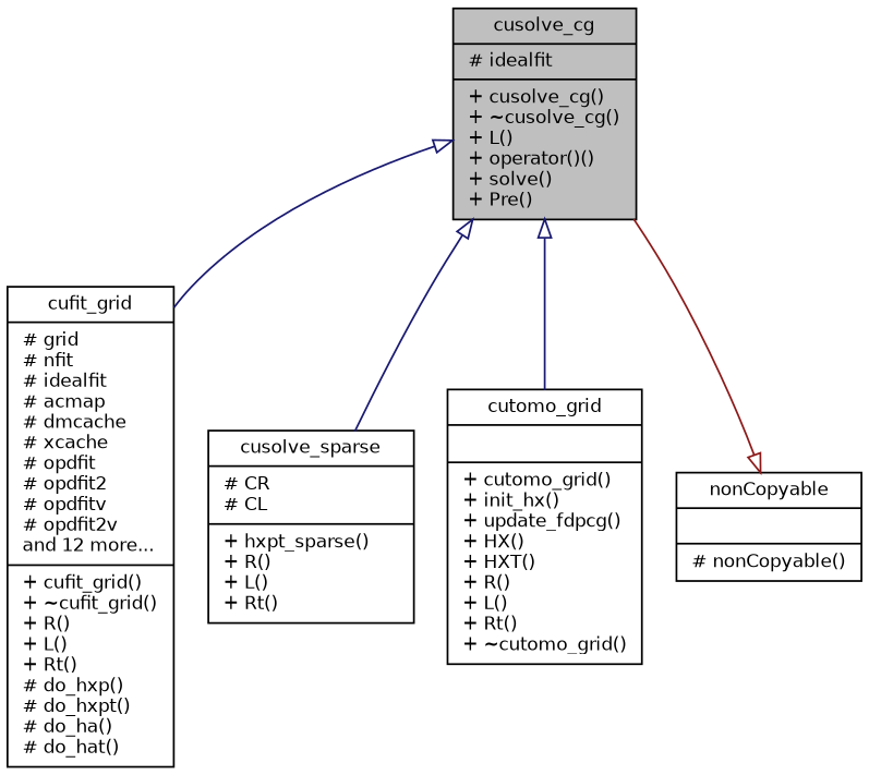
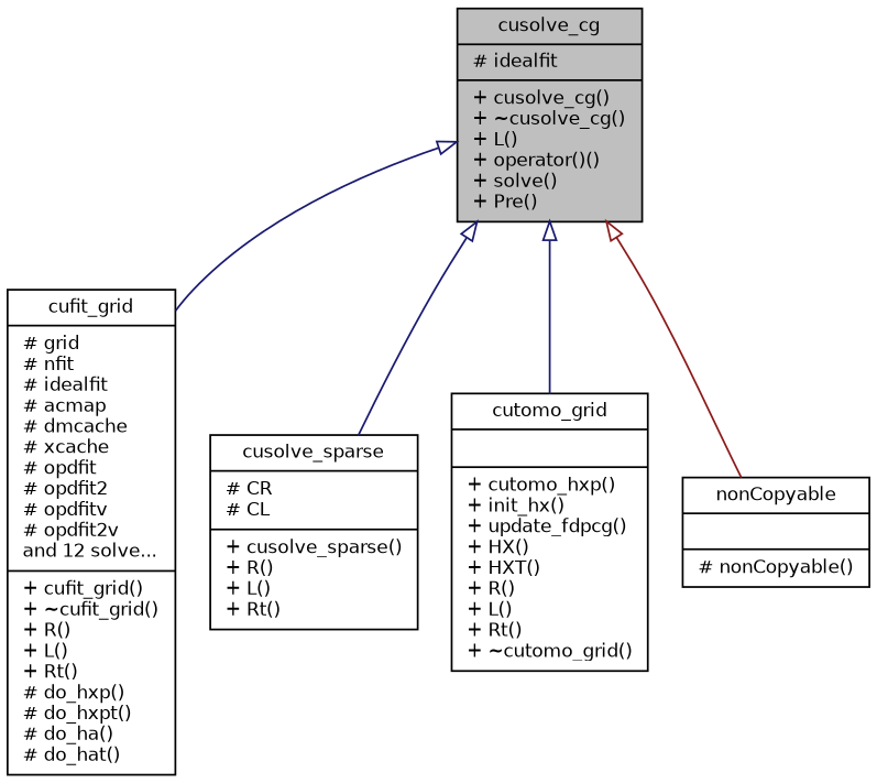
  digraph {
    node [color=black fontname=Helvetica fontsize=10 shape=record]
    edge [arrowtail=onormal color=midnightblue dir=back fontname=Helvetica fontsize=10 labelfontname=Helvetica labelfontsize=10 style=solid]
    n1 [fillcolor=grey75 fontcolor=black height=0.2 label="{cusolve_cg\n|# idealfit\l|+ cusolve_cg()\l+ ~cusolve_cg()\l+ L()\l+ operator()()\l+ solve()\l+ Pre()\l}" style=filled width=0.4]
-   n2 [height=0.2 label="{cufit_grid\n|# grid\l# nfit\l# idealfit\l# acmap\l# dmcache\l# xcache\l# opdfit\l# opdfit2\l# opdfitv\l# opdfit2v\land 12 more...\l|+ cufit_grid()\l+ ~cufit_grid()\l+ R()\l+ L()\l+ Rt()\l# do_hxp()\l# do_hxpt()\l# do_ha()\l# do_hat()\l}" width=0.4]
-   n3 [height=0.2 label="{cusolve_sparse\n|# CR\l# CL\l|+ hxpt_sparse()\l+ R()\l+ L()\l+ Rt()\l}" width=0.4]
-   n4 [height=0.2 label="{cutomo_grid\n||+ cutomo_grid()\l+ init_hx()\l+ update_fdpcg()\l+ HX()\l+ HXT()\l+ R()\l+ L()\l+ Rt()\l+ ~cutomo_grid()\l}" width=0.4]
+   n2 [height=0.2 label="{cufit_grid\n|# grid\l# nfit\l# idealfit\l# acmap\l# dmcache\l# xcache\l# opdfit\l# opdfit2\l# opdfitv\l# opdfit2v\land 12 solve...\l|+ cufit_grid()\l+ ~cufit_grid()\l+ R()\l+ L()\l+ Rt()\l# do_hxp()\l# do_hxpt()\l# do_ha()\l# do_hat()\l}" width=0.4]
+   n3 [height=0.2 label="{cusolve_sparse\n|# CR\l# CL\l|+ cusolve_sparse()\l+ R()\l+ L()\l+ Rt()\l}" width=0.4]
+   n4 [height=0.2 label="{cutomo_grid\n||+ cutomo_hxp()\l+ init_hx()\l+ update_fdpcg()\l+ HX()\l+ HXT()\l+ R()\l+ L()\l+ Rt()\l+ ~cutomo_grid()\l}" width=0.4]
    n5 [height=0.2 label="{nonCopyable\n||# nonCopyable()\l}" width=0.4]
    n1 -> n2
    n1 -> n3
    n1 -> n4
-   n5 -> n1 [color=firebrick4]
+   n1 -> n5 [color=firebrick4]
  }
